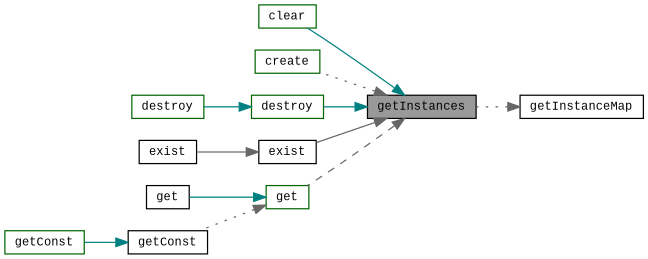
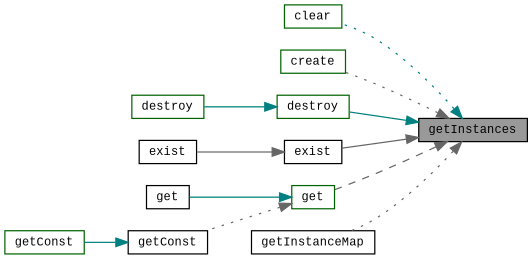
  digraph {
    fontname="Liberation Mono"
    rankdir=RL
    node [color=black fillcolor=white fontname="Liberation Mono" fontsize=10 shape=box style=filled]
    edge [color=gray40 dir=back fontname="Liberation Mono" fontsize=10 labelfontname=Helvetica labelfontsize=10 style=solid]
    n1 [fillcolor=grey60 fontcolor=black height=0.2 label=getInstances width=0.4]
    n2 [color=darkgreen height=0.2 label=clear width=0.4]
    n3 [color=darkgreen height=0.2 label=create width=0.4]
    n4 [color=darkgreen height=0.2 label=destroy width=0.4]
    n5 [height=0.2 label=exist width=0.4]
    n6 [color=darkgreen height=0.2 label=get width=0.4]
    n7 [height=0.2 label=getInstanceMap width=0.4]
    n8 [color=darkgreen height=0.2 label=destroy width=0.4]
    n9 [height=0.2 label=exist width=0.4]
    n10 [height=0.2 label=get width=0.4]
    n11 [height=0.2 label=getConst width=0.4]
    n12 [color=darkgreen height=0.2 label=getConst width=0.4]
-   n1 -> n2 [color=teal]
+   n1 -> n2 [color=teal style=dotted]
    n1 -> n3 [style=dotted]
    n1 -> n4 [color=teal]
    n1 -> n5
    n1 -> n6 [style=dashed]
-   n7 -> n1 [style=dotted]
+   n1 -> n7 [style=dotted]
    n4 -> n8 [color=teal]
    n5 -> n9
    n6 -> n10 [color=teal]
    n6 -> n11 [style=dotted]
    n11 -> n12 [color=teal]
  }
